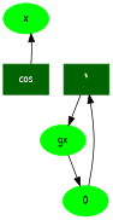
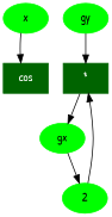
  digraph {
    fontname="Patrick Hand"
    node [color=green fontname="Patrick Hand" style=filled]
    edge [fontname="Patrick Hand"]
    n1 [label=x]
    n2 [color=darkgreen fontcolor=white label=cos shape=box]
    n3 [color=darkgreen fontcolor=white label="*" shape=box]
-   2 [label=0]
+   2
    n5 [label=gx]
-   n2 -> n1
+   n6 [label=gy]
+   n1 -> n2
    n3 -> n5
    2 -> n3
    n5 -> 2
+   n6 -> n3
  }
